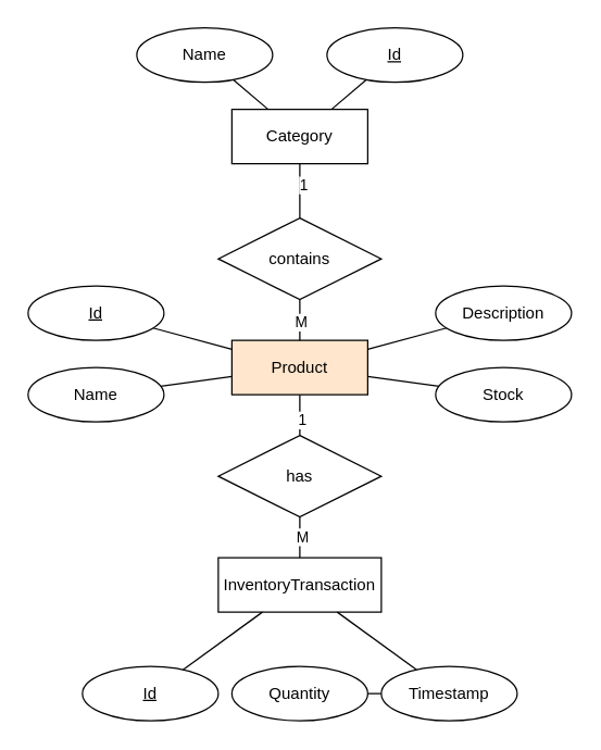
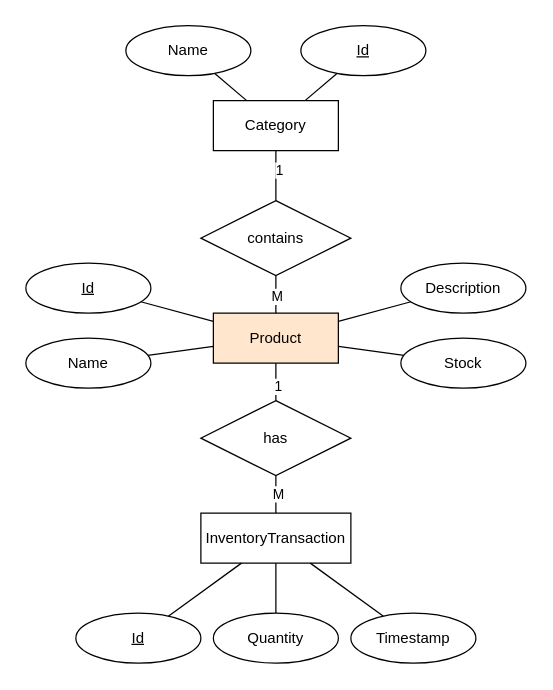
  <mxCell id="0" />
  <mxCell id="1" parent="0" />
  <mxCell id="2" style="edgeStyle=none;html=1;endArrow=none;endFill=0;" edge="1" parent="1" source="4" target="29"><mxGeometry relative="1" as="geometry" /></mxCell>
  <mxCell id="3" value="M" style="edgeLabel;html=1;align=center;verticalAlign=middle;resizable=0;points=[];" vertex="1" connectable="0" parent="2"><mxGeometry x="0.036" y="-1" relative="1" as="geometry"><mxPoint as="offset" /></mxGeometry></mxCell>
  <mxCell id="4" value="InventoryTransaction" style="whiteSpace=wrap;html=1;align=center;" vertex="1" parent="1"><mxGeometry x="160" y="410" width="120" height="40" as="geometry" /></mxCell>
  <mxCell id="5" style="edgeStyle=none;html=1;endArrow=none;endFill=0;" edge="1" parent="1" source="7" target="32"><mxGeometry relative="1" as="geometry" /></mxCell>
  <mxCell id="6" value="1" style="edgeLabel;html=1;align=center;verticalAlign=middle;resizable=0;points=[];" vertex="1" connectable="0" parent="5"><mxGeometry x="-0.258" y="2" relative="1" as="geometry"><mxPoint as="offset" /></mxGeometry></mxCell>
  <mxCell id="7" value="Category" style="whiteSpace=wrap;html=1;align=center;" vertex="1" parent="1"><mxGeometry x="170" y="80" width="100" height="40" as="geometry" /></mxCell>
  <mxCell id="8" style="edgeStyle=none;html=1;endArrow=none;endFill=0;" edge="1" parent="1" source="10" target="29"><mxGeometry relative="1" as="geometry" /></mxCell>
  <mxCell id="9" value="1" style="edgeLabel;html=1;align=center;verticalAlign=middle;resizable=0;points=[];" vertex="1" connectable="0" parent="8"><mxGeometry x="0.171" y="1" relative="1" as="geometry"><mxPoint as="offset" /></mxGeometry></mxCell>
  <mxCell id="10" value="Product" style="whiteSpace=wrap;html=1;align=center;fillColor=#ffe6cc;" vertex="1" parent="1"><mxGeometry x="170" y="250" width="100" height="40" as="geometry" /></mxCell>
  <mxCell id="11" style="edgeStyle=none;html=1;endArrow=none;endFill=0;" edge="1" parent="1" source="12" target="10"><mxGeometry relative="1" as="geometry" /></mxCell>
  <mxCell id="12" value="Id" style="ellipse;whiteSpace=wrap;html=1;align=center;fontStyle=4;" vertex="1" parent="1"><mxGeometry x="20" y="210" width="100" height="40" as="geometry" /></mxCell>
  <mxCell id="13" style="edgeStyle=none;html=1;endArrow=none;endFill=0;" edge="1" parent="1" source="14" target="10"><mxGeometry relative="1" as="geometry" /></mxCell>
  <mxCell id="14" value="Description" style="ellipse;whiteSpace=wrap;html=1;align=center;" vertex="1" parent="1"><mxGeometry x="320" y="210" width="100" height="40" as="geometry" /></mxCell>
  <mxCell id="15" style="edgeStyle=none;html=1;endArrow=none;endFill=0;" edge="1" parent="1" source="16" target="10"><mxGeometry relative="1" as="geometry" /></mxCell>
  <mxCell id="16" value="Stock" style="ellipse;whiteSpace=wrap;html=1;align=center;" vertex="1" parent="1"><mxGeometry x="320" y="270" width="100" height="40" as="geometry" /></mxCell>
- <mxCell id="17" style="edgeStyle=none;html=1;endArrow=none;endFill=0;" edge="1" parent="1" source="18" target="28"><mxGeometry relative="1" as="geometry" /></mxCell>
+ <mxCell id="17" style="edgeStyle=none;html=1;endArrow=none;endFill=0;" edge="1" parent="1" source="18" target="4"><mxGeometry relative="1" as="geometry" /></mxCell>
  <mxCell id="18" value="Quantity" style="ellipse;whiteSpace=wrap;html=1;align=center;" vertex="1" parent="1"><mxGeometry x="170" y="490" width="100" height="40" as="geometry" /></mxCell>
  <mxCell id="19" style="edgeStyle=none;html=1;endArrow=none;endFill=0;" edge="1" parent="1" source="20" target="10"><mxGeometry relative="1" as="geometry" /></mxCell>
  <mxCell id="20" value="Name" style="ellipse;whiteSpace=wrap;html=1;align=center;" vertex="1" parent="1"><mxGeometry x="20" y="270" width="100" height="40" as="geometry" /></mxCell>
  <mxCell id="21" style="edgeStyle=none;html=1;endArrow=none;endFill=0;" edge="1" parent="1" source="22" target="7"><mxGeometry relative="1" as="geometry" /></mxCell>
  <mxCell id="22" value="Name" style="ellipse;whiteSpace=wrap;html=1;align=center;" vertex="1" parent="1"><mxGeometry x="100" y="20" width="100" height="40" as="geometry" /></mxCell>
  <mxCell id="23" style="edgeStyle=none;html=1;endArrow=none;endFill=0;" edge="1" parent="1" source="24" target="7"><mxGeometry relative="1" as="geometry" /></mxCell>
  <mxCell id="24" value="Id" style="ellipse;whiteSpace=wrap;html=1;align=center;fontStyle=4;" vertex="1" parent="1"><mxGeometry x="240" y="20" width="100" height="40" as="geometry" /></mxCell>
  <mxCell id="25" style="edgeStyle=none;html=1;endArrow=none;endFill=0;" edge="1" parent="1" source="26" target="4"><mxGeometry relative="1" as="geometry" /></mxCell>
  <mxCell id="26" value="Id" style="ellipse;whiteSpace=wrap;html=1;align=center;fontStyle=4;" vertex="1" parent="1"><mxGeometry x="60" y="490" width="100" height="40" as="geometry" /></mxCell>
  <mxCell id="27" style="edgeStyle=none;html=1;endArrow=none;endFill=0;" edge="1" parent="1" source="28" target="4"><mxGeometry relative="1" as="geometry" /></mxCell>
  <mxCell id="28" value="Timestamp" style="ellipse;whiteSpace=wrap;html=1;align=center;" vertex="1" parent="1"><mxGeometry x="280" y="490" width="100" height="40" as="geometry" /></mxCell>
  <mxCell id="29" value="has" style="shape=rhombus;perimeter=rhombusPerimeter;whiteSpace=wrap;html=1;align=center;" vertex="1" parent="1"><mxGeometry x="160" y="320" width="120" height="60" as="geometry" /></mxCell>
  <mxCell id="30" style="edgeStyle=none;html=1;endArrow=none;endFill=0;" edge="1" parent="1" source="32" target="10"><mxGeometry relative="1" as="geometry" /></mxCell>
  <mxCell id="31" value="M" style="edgeLabel;html=1;align=center;verticalAlign=middle;resizable=0;points=[];" vertex="1" connectable="0" parent="30"><mxGeometry x="0.094" relative="1" as="geometry"><mxPoint as="offset" /></mxGeometry></mxCell>
  <mxCell id="32" value="contains" style="shape=rhombus;perimeter=rhombusPerimeter;whiteSpace=wrap;html=1;align=center;" vertex="1" parent="1"><mxGeometry x="160" y="160" width="120" height="60" as="geometry" /></mxCell>
